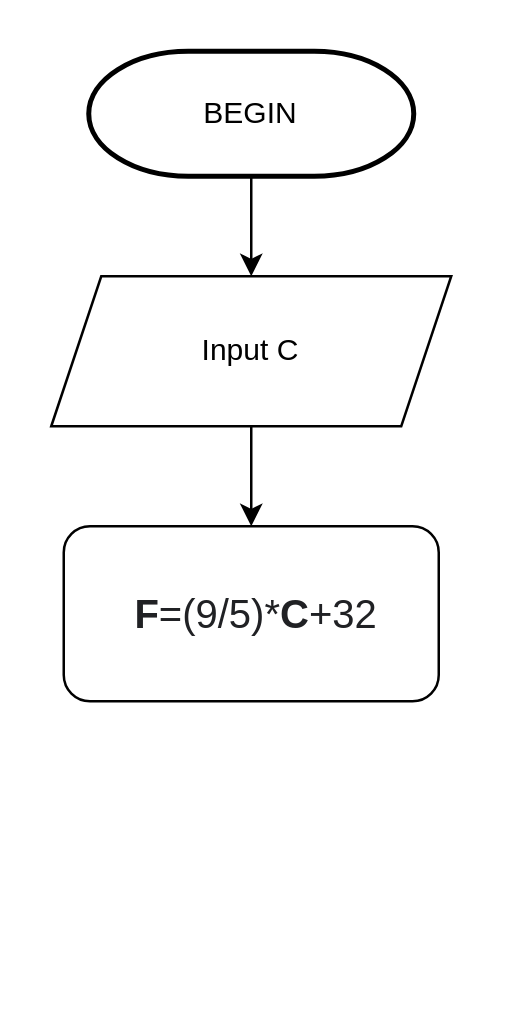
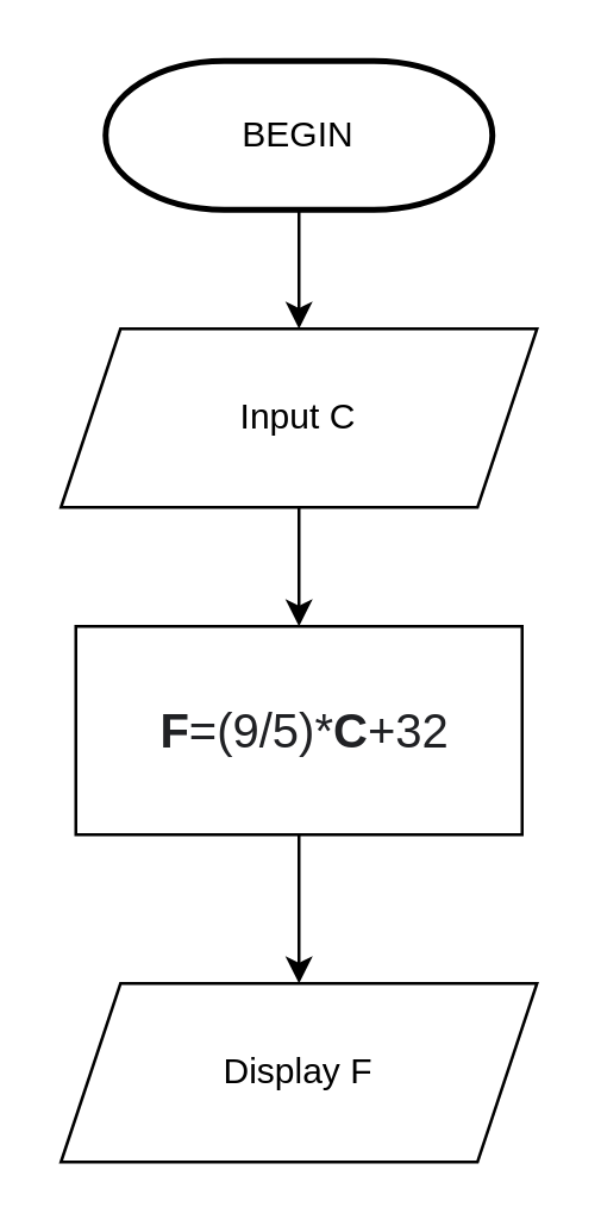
  <mxCell id="0" />
  <mxCell id="1" parent="0" />
  <mxCell id="2" value="BEGIN" style="strokeWidth=2;html=1;shape=mxgraph.flowchart.terminator;whiteSpace=wrap;" parent="1" vertex="1"><mxGeometry x="35" y="20" width="130" height="50" as="geometry" /></mxCell>
  <mxCell id="3" value="" style="endArrow=classic;html=1;rounded=0;entryX=0.5;entryY=0;entryDx=0;entryDy=0;" parent="1" target="5" edge="1"><mxGeometry width="50" height="50" relative="1" as="geometry"><mxPoint x="100" y="70" as="sourcePoint" /><mxPoint x="90" y="160" as="targetPoint" /></mxGeometry></mxCell>
  <mxCell id="4" style="edgeStyle=orthogonalEdgeStyle;rounded=0;orthogonalLoop=1;jettySize=auto;html=1;entryX=0.5;entryY=0;entryDx=0;entryDy=0;" parent="1" source="5" target="7" edge="1"><mxGeometry relative="1" as="geometry" /></mxCell>
  <mxCell id="5" value="Input C" style="shape=parallelogram;perimeter=parallelogramPerimeter;whiteSpace=wrap;html=1;fixedSize=1;" parent="1" vertex="1"><mxGeometry x="20" y="110" width="160" height="60" as="geometry" /></mxCell>
- <mxCell id="7" value="&lt;span style=&quot;color: rgb(32, 33, 36); font-family: arial, sans-serif; font-size: 16px; text-align: left; background-color: rgb(255, 255, 255);&quot;&gt;&amp;nbsp;&lt;/span&gt;&lt;b style=&quot;color: rgb(32, 33, 36); font-family: arial, sans-serif; font-size: 16px; text-align: left; background-color: rgb(255, 255, 255);&quot;&gt;F&lt;/b&gt;&lt;span style=&quot;color: rgb(32, 33, 36); font-family: arial, sans-serif; font-size: 16px; text-align: left; background-color: rgb(255, 255, 255);&quot;&gt;=(9/5)*&lt;/span&gt;&lt;b style=&quot;color: rgb(32, 33, 36); font-family: arial, sans-serif; font-size: 16px; text-align: left; background-color: rgb(255, 255, 255);&quot;&gt;C&lt;/b&gt;&lt;span style=&quot;color: rgb(32, 33, 36); font-family: arial, sans-serif; font-size: 16px; text-align: left; background-color: rgb(255, 255, 255);&quot;&gt;+32&lt;/span&gt;" style="whiteSpace=wrap;html=1;rounded=1;" parent="1" vertex="1"><mxGeometry x="25" y="210" width="150" height="70" as="geometry" /></mxCell>
+ <mxCell id="6" style="edgeStyle=orthogonalEdgeStyle;rounded=0;orthogonalLoop=1;jettySize=auto;html=1;entryX=0.5;entryY=0;entryDx=0;entryDy=0;" edge="1" parent="1" source="7" target="8"><mxGeometry relative="1" as="geometry" /></mxCell>
+ <mxCell id="7" value="&lt;span style=&quot;color: rgb(32, 33, 36); font-family: arial, sans-serif; font-size: 16px; text-align: left; background-color: rgb(255, 255, 255);&quot;&gt;&amp;nbsp;&lt;/span&gt;&lt;b style=&quot;color: rgb(32, 33, 36); font-family: arial, sans-serif; font-size: 16px; text-align: left; background-color: rgb(255, 255, 255);&quot;&gt;F&lt;/b&gt;&lt;span style=&quot;color: rgb(32, 33, 36); font-family: arial, sans-serif; font-size: 16px; text-align: left; background-color: rgb(255, 255, 255);&quot;&gt;=(9/5)*&lt;/span&gt;&lt;b style=&quot;color: rgb(32, 33, 36); font-family: arial, sans-serif; font-size: 16px; text-align: left; background-color: rgb(255, 255, 255);&quot;&gt;C&lt;/b&gt;&lt;span style=&quot;color: rgb(32, 33, 36); font-family: arial, sans-serif; font-size: 16px; text-align: left; background-color: rgb(255, 255, 255);&quot;&gt;+32&lt;/span&gt;" style="rounded=0;whiteSpace=wrap;html=1;" parent="1" vertex="1"><mxGeometry x="25" y="210" width="150" height="70" as="geometry" /></mxCell>
+ <mxCell id="8" value="Display F" style="shape=parallelogram;perimeter=parallelogramPerimeter;whiteSpace=wrap;html=1;fixedSize=1;" vertex="1" parent="1"><mxGeometry x="20" y="330" width="160" height="60" as="geometry" /></mxCell>
